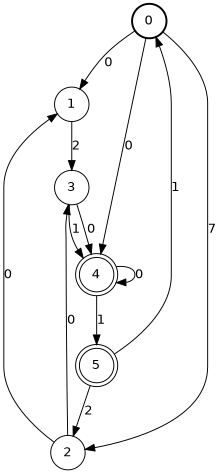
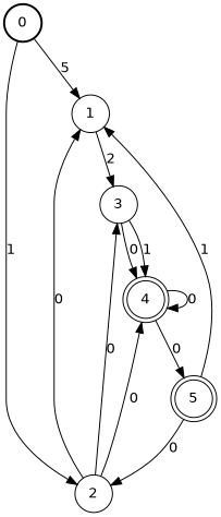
  digraph {
    fontname="DejaVu Sans"
    node [fontname="DejaVu Sans" shape=circle]
    edge [fontname="DejaVu Sans"]
    0 [style=bold]
    1
    2
    3
    4 [peripheries=2]
    5 [peripheries=2]
-   0 -> 1 [label=0]
-   0 -> 2 [label=7]
+   0 -> 1 [label=5]
+   0 -> 2 [label=1]
    1 -> 3 [label=2]
    2 -> 1 [label=0]
    2 -> 3 [label=0]
-   0 -> 4 [label=0]
+   2 -> 4 [label=0]
    3 -> 4 [label=0]
    3 -> 4 [label=1]
    4 -> 4 [label=0]
-   4 -> 5 [label=1]
-   5 -> 0 [label=1]
-   5 -> 2 [label=2]
+   4 -> 5 [label=0]
+   5 -> 1 [label=1]
+   5 -> 2 [label=0]
  }
